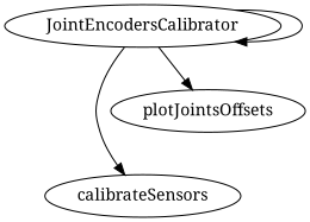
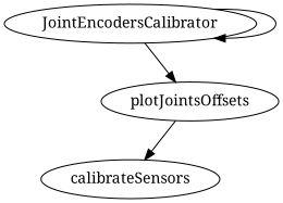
  digraph {
    fontname="Noto Serif"
    node [fontname="Noto Serif"]
    edge [fontname="Noto Serif"]
    JointEncodersCalibrator
    calibrateSensors
    plotJointsOffsets
    JointEncodersCalibrator -> JointEncodersCalibrator
-   JointEncodersCalibrator -> calibrateSensors
+   plotJointsOffsets -> calibrateSensors
    JointEncodersCalibrator -> plotJointsOffsets
  }
